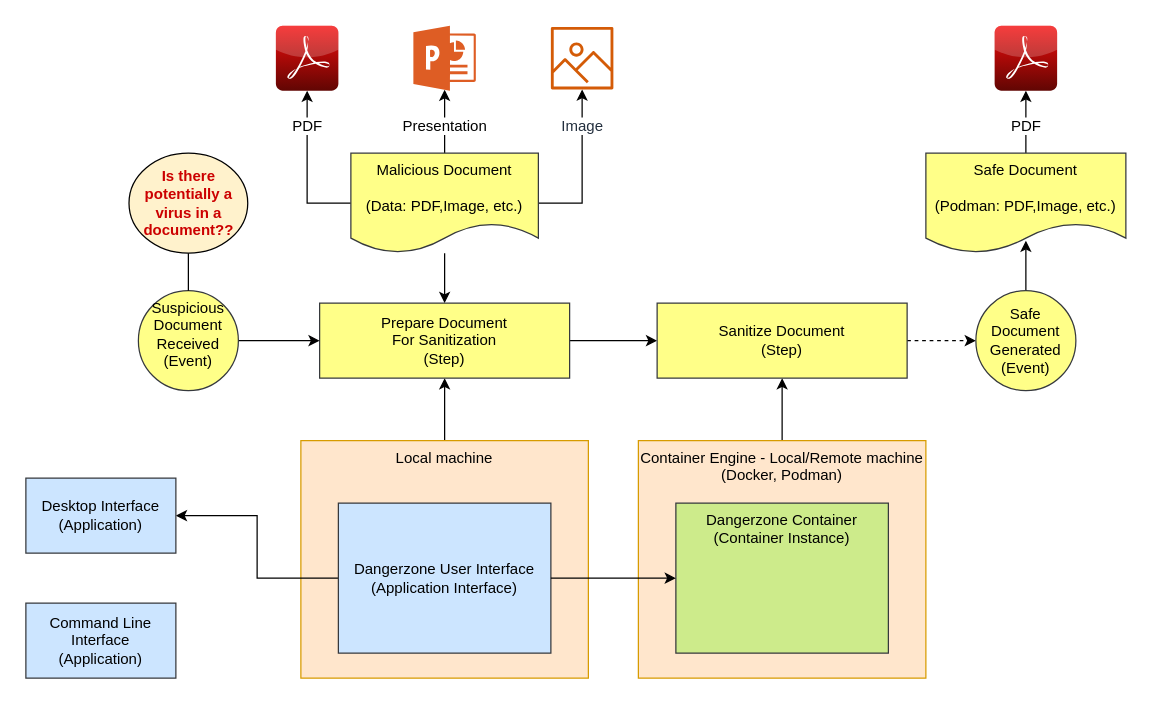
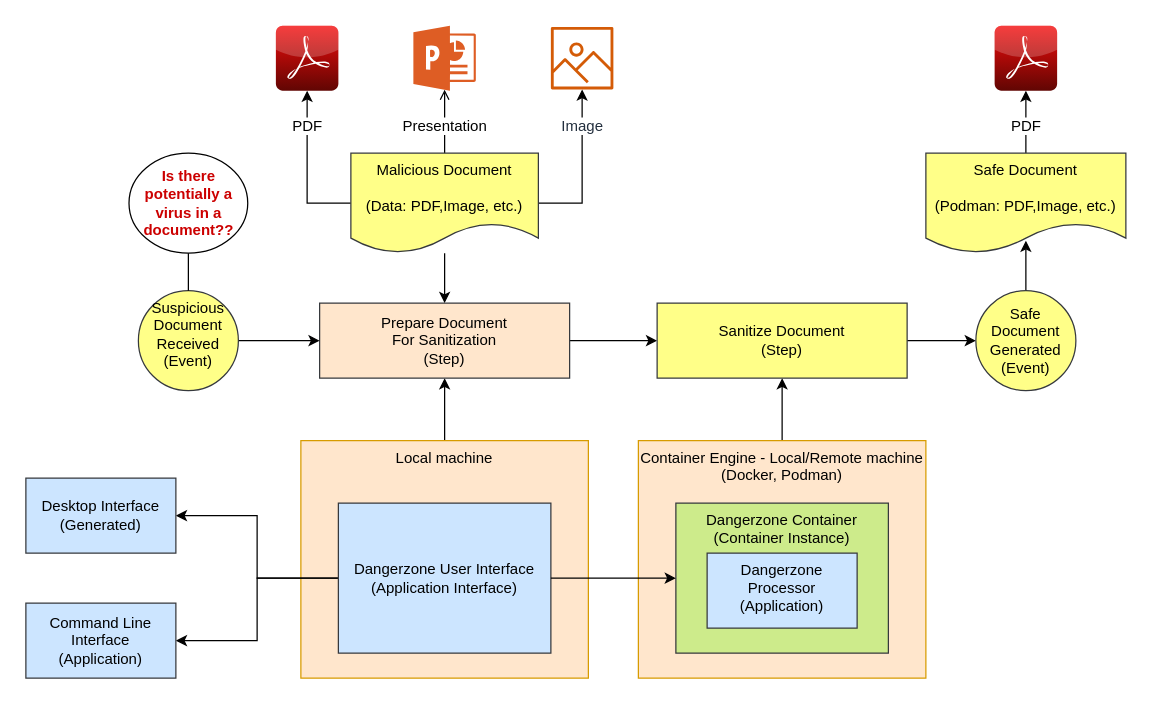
  <mxCell id="0" />
  <mxCell id="1" parent="0" />
  <mxCell id="2" style="edgeStyle=orthogonalEdgeStyle;rounded=0;orthogonalLoop=1;jettySize=auto;html=1;labelBorderColor=none;labelBackgroundColor=default;" edge="1" parent="1" source="19" target="31"><mxGeometry relative="1" as="geometry" /></mxCell>
  <mxCell id="3" style="edgeStyle=orthogonalEdgeStyle;rounded=0;orthogonalLoop=1;jettySize=auto;html=1;entryX=0.5;entryY=1;entryDx=0;entryDy=0;" edge="1" parent="1" source="4" target="15"><mxGeometry relative="1" as="geometry" /></mxCell>
  <mxCell id="4" value="Local machine" style="rounded=0;whiteSpace=wrap;html=1;verticalAlign=top;fillColor=#ffe6cc;strokeColor=#d79b00;" vertex="1" parent="1"><mxGeometry x="240" y="352" width="230" height="190" as="geometry" /></mxCell>
  <mxCell id="5" style="edgeStyle=orthogonalEdgeStyle;rounded=0;orthogonalLoop=1;jettySize=auto;html=1;entryX=1;entryY=0.5;entryDx=0;entryDy=0;" edge="1" parent="1" source="7" target="8"><mxGeometry relative="1" as="geometry" /></mxCell>
+ <mxCell id="6" style="edgeStyle=orthogonalEdgeStyle;rounded=0;orthogonalLoop=1;jettySize=auto;html=1;entryX=1;entryY=0.5;entryDx=0;entryDy=0;" edge="1" parent="1" source="7" target="9"><mxGeometry relative="1" as="geometry" /></mxCell>
  <mxCell id="7" value="Dangerzone User Interface&lt;br&gt;(Application Interface)" style="rounded=0;whiteSpace=wrap;html=1;fillColor=#cce5ff;strokeColor=#36393d;" vertex="1" parent="1"><mxGeometry x="270" y="402" width="170" height="120" as="geometry" /></mxCell>
- <mxCell id="8" value="Desktop Interface&lt;br&gt;(Application)" style="rounded=0;whiteSpace=wrap;html=1;fillColor=#cce5ff;strokeColor=#36393d;" vertex="1" parent="1"><mxGeometry x="20" y="382" width="120" height="60" as="geometry" /></mxCell>
+ <mxCell id="8" value="Desktop Interface&lt;br&gt;(Generated)" style="rounded=0;whiteSpace=wrap;html=1;fillColor=#cce5ff;strokeColor=#36393d;" vertex="1" parent="1"><mxGeometry x="20" y="382" width="120" height="60" as="geometry" /></mxCell>
  <mxCell id="9" value="Command Line Interface&lt;br&gt;(Application)" style="rounded=0;whiteSpace=wrap;html=1;fillColor=#cce5ff;strokeColor=#36393d;" vertex="1" parent="1"><mxGeometry x="20" y="482" width="120" height="60" as="geometry" /></mxCell>
  <mxCell id="10" style="edgeStyle=orthogonalEdgeStyle;rounded=0;orthogonalLoop=1;jettySize=auto;html=1;entryX=0.5;entryY=1;entryDx=0;entryDy=0;" edge="1" parent="1" source="11" target="21"><mxGeometry relative="1" as="geometry" /></mxCell>
  <mxCell id="11" value="Container Engine - Local/Remote machine&lt;br&gt;(Docker, Podman)" style="rounded=0;whiteSpace=wrap;html=1;verticalAlign=top;fillColor=#ffe6cc;strokeColor=#d79b00;" vertex="1" parent="1"><mxGeometry x="510" y="352" width="230" height="190" as="geometry" /></mxCell>
  <mxCell id="12" value="Dangerzone Container&lt;br&gt;(Container Instance)" style="rounded=0;whiteSpace=wrap;html=1;verticalAlign=top;fillColor=#cdeb8b;strokeColor=#36393d;" vertex="1" parent="1"><mxGeometry x="540" y="402" width="170" height="120" as="geometry" /></mxCell>
  <mxCell id="13" style="edgeStyle=orthogonalEdgeStyle;rounded=0;orthogonalLoop=1;jettySize=auto;html=1;" edge="1" parent="1" source="7" target="12"><mxGeometry relative="1" as="geometry" /></mxCell>
  <mxCell id="14" style="edgeStyle=orthogonalEdgeStyle;rounded=0;orthogonalLoop=1;jettySize=auto;html=1;entryX=0;entryY=0.5;entryDx=0;entryDy=0;" edge="1" parent="1" source="15" target="21"><mxGeometry relative="1" as="geometry" /></mxCell>
- <mxCell id="15" value="Prepare Document&lt;br&gt;For Sanitization&lt;br&gt;(Step)" style="rounded=0;whiteSpace=wrap;html=1;verticalAlign=middle;fillColor=#ffff88;strokeColor=#36393d;" vertex="1" parent="1"><mxGeometry x="255" y="242" width="200" height="60" as="geometry" /></mxCell>
+ <mxCell id="15" value="Prepare Document&lt;br&gt;For Sanitization&lt;br&gt;(Step)" style="rounded=0;whiteSpace=wrap;html=1;verticalAlign=middle;fillColor=#ffe6cc;strokeColor=#36393d;" vertex="1" parent="1"><mxGeometry x="255" y="242" width="200" height="60" as="geometry" /></mxCell>
  <mxCell id="16" style="edgeStyle=orthogonalEdgeStyle;rounded=0;orthogonalLoop=1;jettySize=auto;html=1;entryX=0.5;entryY=0;entryDx=0;entryDy=0;" edge="1" parent="1" source="19" target="15"><mxGeometry relative="1" as="geometry" /></mxCell>
- <mxCell id="17" style="edgeStyle=orthogonalEdgeStyle;rounded=0;orthogonalLoop=1;jettySize=auto;html=1;entryX=0.5;entryY=0.985;entryDx=0;entryDy=0;entryPerimeter=0;labelBorderColor=none;labelBackgroundColor=#E6E6E6;" edge="1" parent="1" source="19" target="32"><mxGeometry relative="1" as="geometry" /></mxCell>
+ <mxCell id="17" style="edgeStyle=orthogonalEdgeStyle;rounded=0;orthogonalLoop=1;jettySize=auto;html=1;entryX=0.5;entryY=0.985;entryDx=0;entryDy=0;entryPerimeter=0;labelBorderColor=none;labelBackgroundColor=#E6E6E6;endArrow=open;" edge="1" parent="1" source="19" target="32"><mxGeometry relative="1" as="geometry" /></mxCell>
  <mxCell id="18" style="edgeStyle=orthogonalEdgeStyle;rounded=0;orthogonalLoop=1;jettySize=auto;html=1;labelBorderColor=none;labelBackgroundColor=#E6E6E6;" edge="1" parent="1" source="19" target="30"><mxGeometry relative="1" as="geometry" /></mxCell>
  <mxCell id="19" value="Malicious Document&lt;br&gt;&lt;br&gt;(Data: PDF,Image, etc.)" style="shape=document;whiteSpace=wrap;html=1;boundedLbl=1;verticalAlign=top;fillColor=#ffff88;strokeColor=#36393d;" vertex="1" parent="1"><mxGeometry x="280" y="122" width="150" height="80" as="geometry" /></mxCell>
- <mxCell id="20" style="edgeStyle=orthogonalEdgeStyle;rounded=0;orthogonalLoop=1;jettySize=auto;html=1;dashed=1;" edge="1" parent="1" source="21" target="25"><mxGeometry relative="1" as="geometry" /></mxCell>
+ <mxCell id="20" style="edgeStyle=orthogonalEdgeStyle;rounded=0;orthogonalLoop=1;jettySize=auto;html=1;" edge="1" parent="1" source="21" target="25"><mxGeometry relative="1" as="geometry" /></mxCell>
  <mxCell id="21" value="Sanitize Document&lt;br&gt;(Step)" style="rounded=0;whiteSpace=wrap;html=1;verticalAlign=middle;fillColor=#ffff88;strokeColor=#36393d;" vertex="1" parent="1"><mxGeometry x="525" y="242" width="200" height="60" as="geometry" /></mxCell>
  <mxCell id="22" style="edgeStyle=orthogonalEdgeStyle;rounded=0;orthogonalLoop=1;jettySize=auto;html=1;" edge="1" parent="1" source="23" target="15"><mxGeometry relative="1" as="geometry" /></mxCell>
  <mxCell id="23" value="Suspicious Document Received&lt;br&gt;(Event)" style="ellipse;whiteSpace=wrap;html=1;aspect=fixed;verticalAlign=top;fillColor=#ffff88;strokeColor=#36393d;" vertex="1" parent="1"><mxGeometry x="110" y="232" width="80" height="80" as="geometry" /></mxCell>
  <mxCell id="24" style="edgeStyle=orthogonalEdgeStyle;rounded=0;orthogonalLoop=1;jettySize=auto;html=1;entryX=0.5;entryY=0.875;entryDx=0;entryDy=0;entryPerimeter=0;" edge="1" parent="1" source="25" target="28"><mxGeometry relative="1" as="geometry" /></mxCell>
  <mxCell id="25" value="Safe Document Generated&lt;br&gt;(Event)" style="ellipse;whiteSpace=wrap;html=1;aspect=fixed;verticalAlign=middle;fillColor=#ffff88;strokeColor=#36393d;" vertex="1" parent="1"><mxGeometry x="780" y="232" width="80" height="80" as="geometry" /></mxCell>
+ <mxCell id="26" value="Dangerzone Processor&lt;br&gt;(Application)" style="rounded=0;whiteSpace=wrap;html=1;verticalAlign=top;fillColor=#cce5ff;strokeColor=#36393d;" vertex="1" parent="1"><mxGeometry x="565" y="442" width="120" height="60" as="geometry" /></mxCell>
  <mxCell id="27" style="edgeStyle=orthogonalEdgeStyle;rounded=0;orthogonalLoop=1;jettySize=auto;html=1;labelBorderColor=none;labelBackgroundColor=#E6E6E6;" edge="1" parent="1" source="28" target="29"><mxGeometry relative="1" as="geometry" /></mxCell>
  <mxCell id="28" value="Safe Document&lt;br&gt;&lt;br&gt;(Podman: PDF,Image, etc.)" style="shape=document;whiteSpace=wrap;html=1;boundedLbl=1;verticalAlign=top;fillColor=#ffff88;strokeColor=#36393d;" vertex="1" parent="1"><mxGeometry x="740" y="122" width="160" height="80" as="geometry" /></mxCell>
  <mxCell id="29" value="PDF" style="dashed=0;outlineConnect=0;html=1;align=center;labelPosition=center;verticalLabelPosition=bottom;verticalAlign=top;shape=mxgraph.webicons.adobe_pdf;fillColor=#F40C0C;gradientColor=#610603;labelBackgroundColor=default;spacingBottom=0;spacingTop=15;" vertex="1" parent="1"><mxGeometry x="795" y="20" width="50" height="52" as="geometry" /></mxCell>
  <mxCell id="30" value="PDF" style="dashed=0;outlineConnect=0;html=1;align=center;labelPosition=center;verticalLabelPosition=bottom;verticalAlign=top;shape=mxgraph.webicons.adobe_pdf;fillColor=#F40C0C;gradientColor=#610603;labelBackgroundColor=default;spacingBottom=0;spacingTop=15;" vertex="1" parent="1"><mxGeometry x="220" y="20" width="50" height="52" as="geometry" /></mxCell>
  <mxCell id="31" value="Image" style="sketch=0;outlineConnect=0;fontColor=#232F3E;gradientColor=none;fillColor=#D45B07;strokeColor=none;dashed=0;verticalLabelPosition=bottom;verticalAlign=top;align=center;html=1;fontSize=12;fontStyle=0;aspect=fixed;pointerEvents=1;shape=mxgraph.aws4.container_registry_image;labelBackgroundColor=default;spacingBottom=0;spacingTop=15;" vertex="1" parent="1"><mxGeometry x="440" y="20" width="50" height="52" as="geometry" /></mxCell>
  <mxCell id="32" value="Presentation" style="sketch=0;aspect=fixed;pointerEvents=1;shadow=0;dashed=0;html=1;strokeColor=none;labelPosition=center;verticalLabelPosition=bottom;verticalAlign=top;align=center;shape=mxgraph.mscae.other.powerpoint;fillColor=#DE5D24;labelBackgroundColor=default;spacingBottom=0;spacingTop=15;" vertex="1" parent="1"><mxGeometry x="330" y="20" width="50" height="52" as="geometry" /></mxCell>
- <mxCell id="33" value="Is there potentially a virus in a document??" style="ellipse;whiteSpace=wrap;html=1;labelBackgroundColor=none;verticalAlign=middle;fontColor=#CC0000;fontStyle=1;fillColor=#fff2cc;" vertex="1" parent="1"><mxGeometry x="102.5" y="122" width="95" height="80" as="geometry" /></mxCell>
+ <mxCell id="33" value="Is there potentially a virus in a document??" style="ellipse;whiteSpace=wrap;html=1;labelBackgroundColor=none;verticalAlign=middle;fontColor=#CC0000;fontStyle=1" vertex="1" parent="1"><mxGeometry x="102.5" y="122" width="95" height="80" as="geometry" /></mxCell>
  <mxCell id="34" value="" style="endArrow=none;html=1;rounded=0;labelBackgroundColor=default;labelBorderColor=none;entryX=0.5;entryY=1;entryDx=0;entryDy=0;" edge="1" parent="1" source="23" target="33"><mxGeometry width="50" height="50" relative="1" as="geometry"><mxPoint x="-60" y="300" as="sourcePoint" /><mxPoint x="-10" y="250" as="targetPoint" /></mxGeometry></mxCell>
